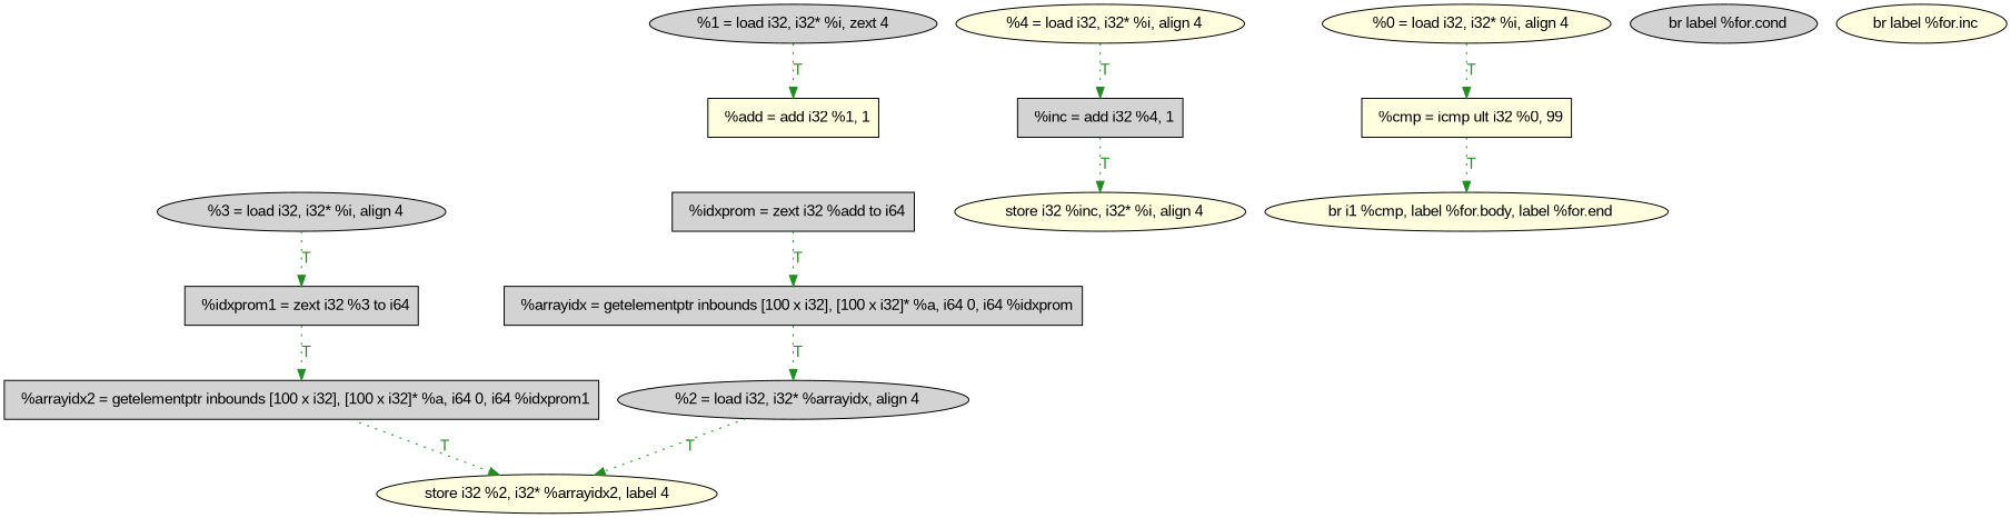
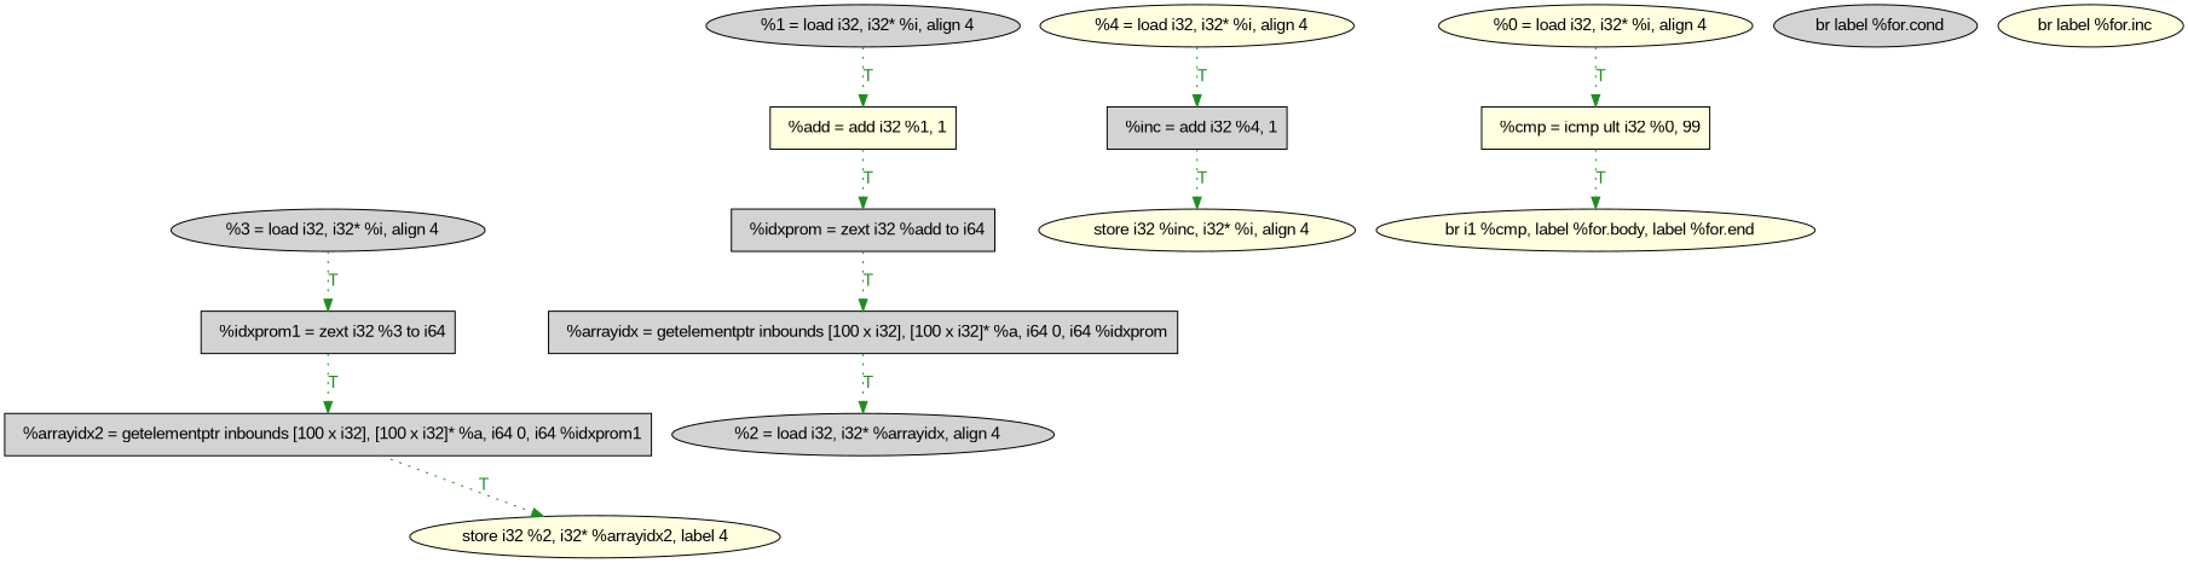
  digraph {
    fontname="Liberation Sans"
    node [fillcolor=lightgrey fontname="Liberation Sans" shape=ellipse style=filled]
    edge [color=forestgreen fontcolor=forestgreen fontname="Liberation Sans" style=dotted]
    n1 [label="  %idxprom = zext i32 %add to i64" shape=rectangle]
    n2 [label="  %arrayidx = getelementptr inbounds [100 x i32], [100 x i32]* %a, i64 0, i64 %idxprom" shape=rectangle]
    n3 [label="  %2 = load i32, i32* %arrayidx, align 4"]
    n4 [fillcolor=lightyellow label="  %4 = load i32, i32* %i, align 4"]
    n5 [label="  %inc = add i32 %4, 1" shape=rectangle]
    n6 [fillcolor=lightyellow label="  store i32 %inc, i32* %i, align 4"]
    n7 [label="  %arrayidx2 = getelementptr inbounds [100 x i32], [100 x i32]* %a, i64 0, i64 %idxprom1" shape=rectangle]
    n8 [fillcolor=lightyellow label="store i32 %2, i32* %arrayidx2, label 4"]
-   n9 [label="%1 = load i32, i32* %i, zext 4"]
+   n9 [label="  %1 = load i32, i32* %i, align 4"]
    n10 [fillcolor=lightyellow label="  %add = add i32 %1, 1" shape=rectangle]
    n11 [label="  %3 = load i32, i32* %i, align 4"]
    n12 [label="  %idxprom1 = zext i32 %3 to i64" shape=rectangle]
    n13 [fillcolor=lightyellow label="  %0 = load i32, i32* %i, align 4"]
    n14 [fillcolor=lightyellow label="  %cmp = icmp ult i32 %0, 99" shape=rectangle]
    n15 [fillcolor=lightyellow label="  br i1 %cmp, label %for.body, label %for.end"]
    n16 [label="  br label %for.cond"]
    n17 [fillcolor=lightyellow label="  br label %for.inc"]
    n1 -> n2 [label=T]
    n2 -> n3 [label=T]
-   n3 -> n8 [label=T]
    n4 -> n5 [label=T]
    n5 -> n6 [label=T]
    n7 -> n8 [label=T]
    n9 -> n10 [label=T]
+   n10 -> n1 [label=T]
    n11 -> n12 [label=T]
    n12 -> n7 [label=T]
    n13 -> n14 [label=T]
    n14 -> n15 [label=T]
  }
